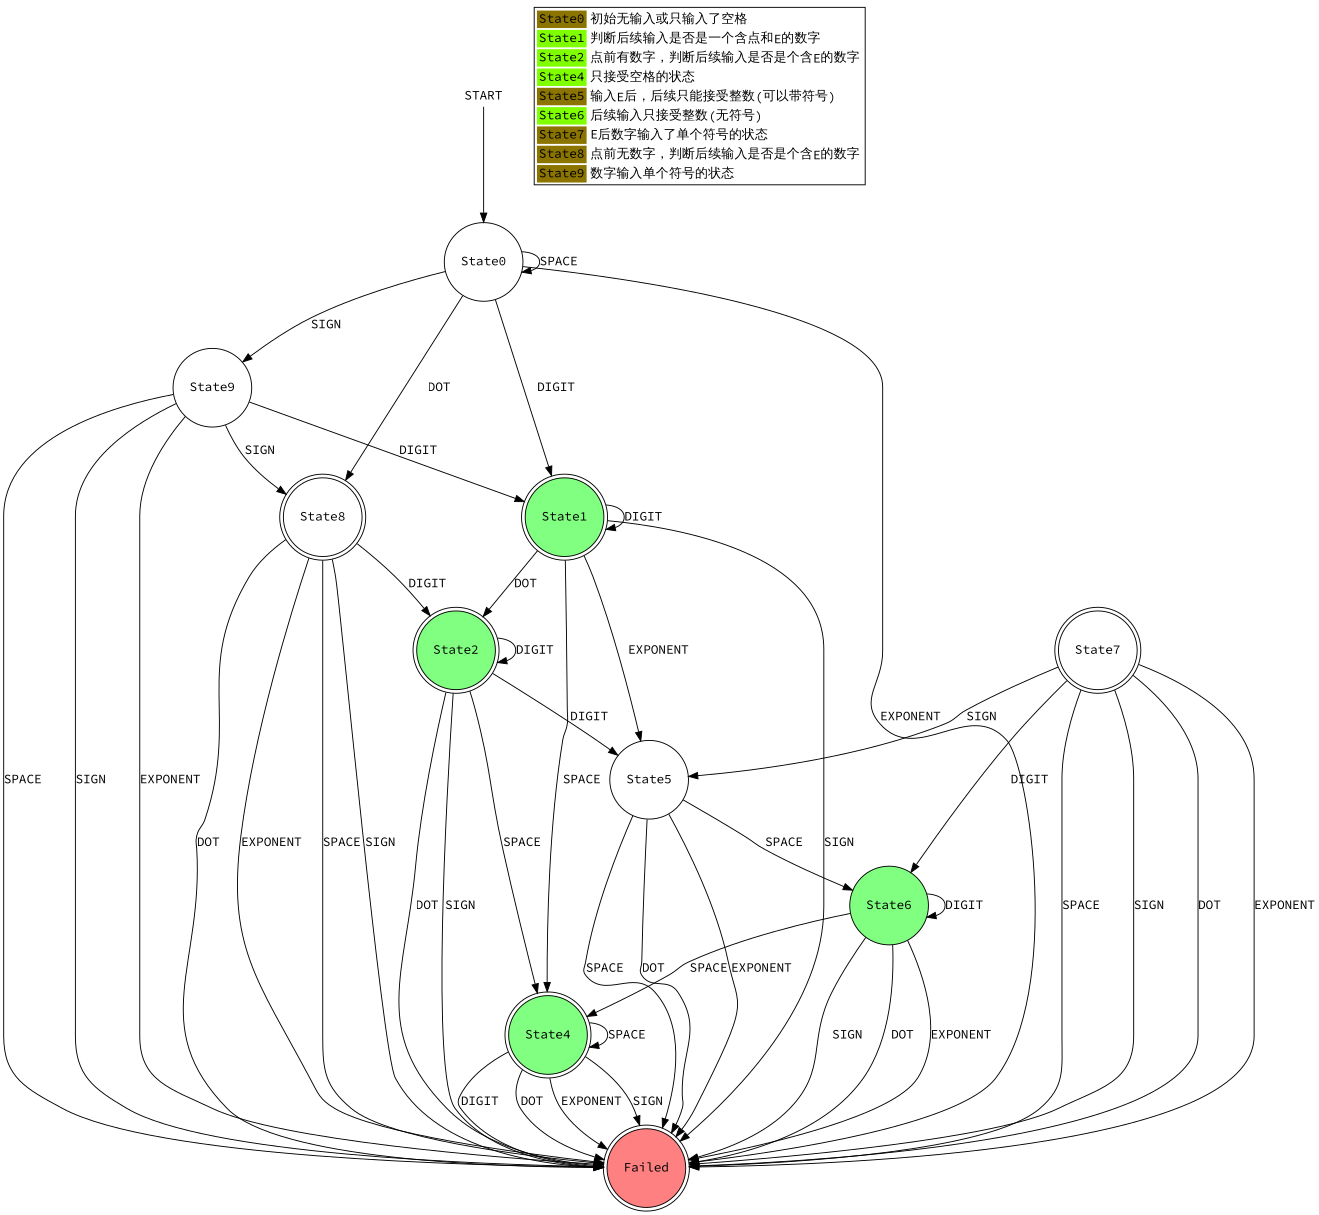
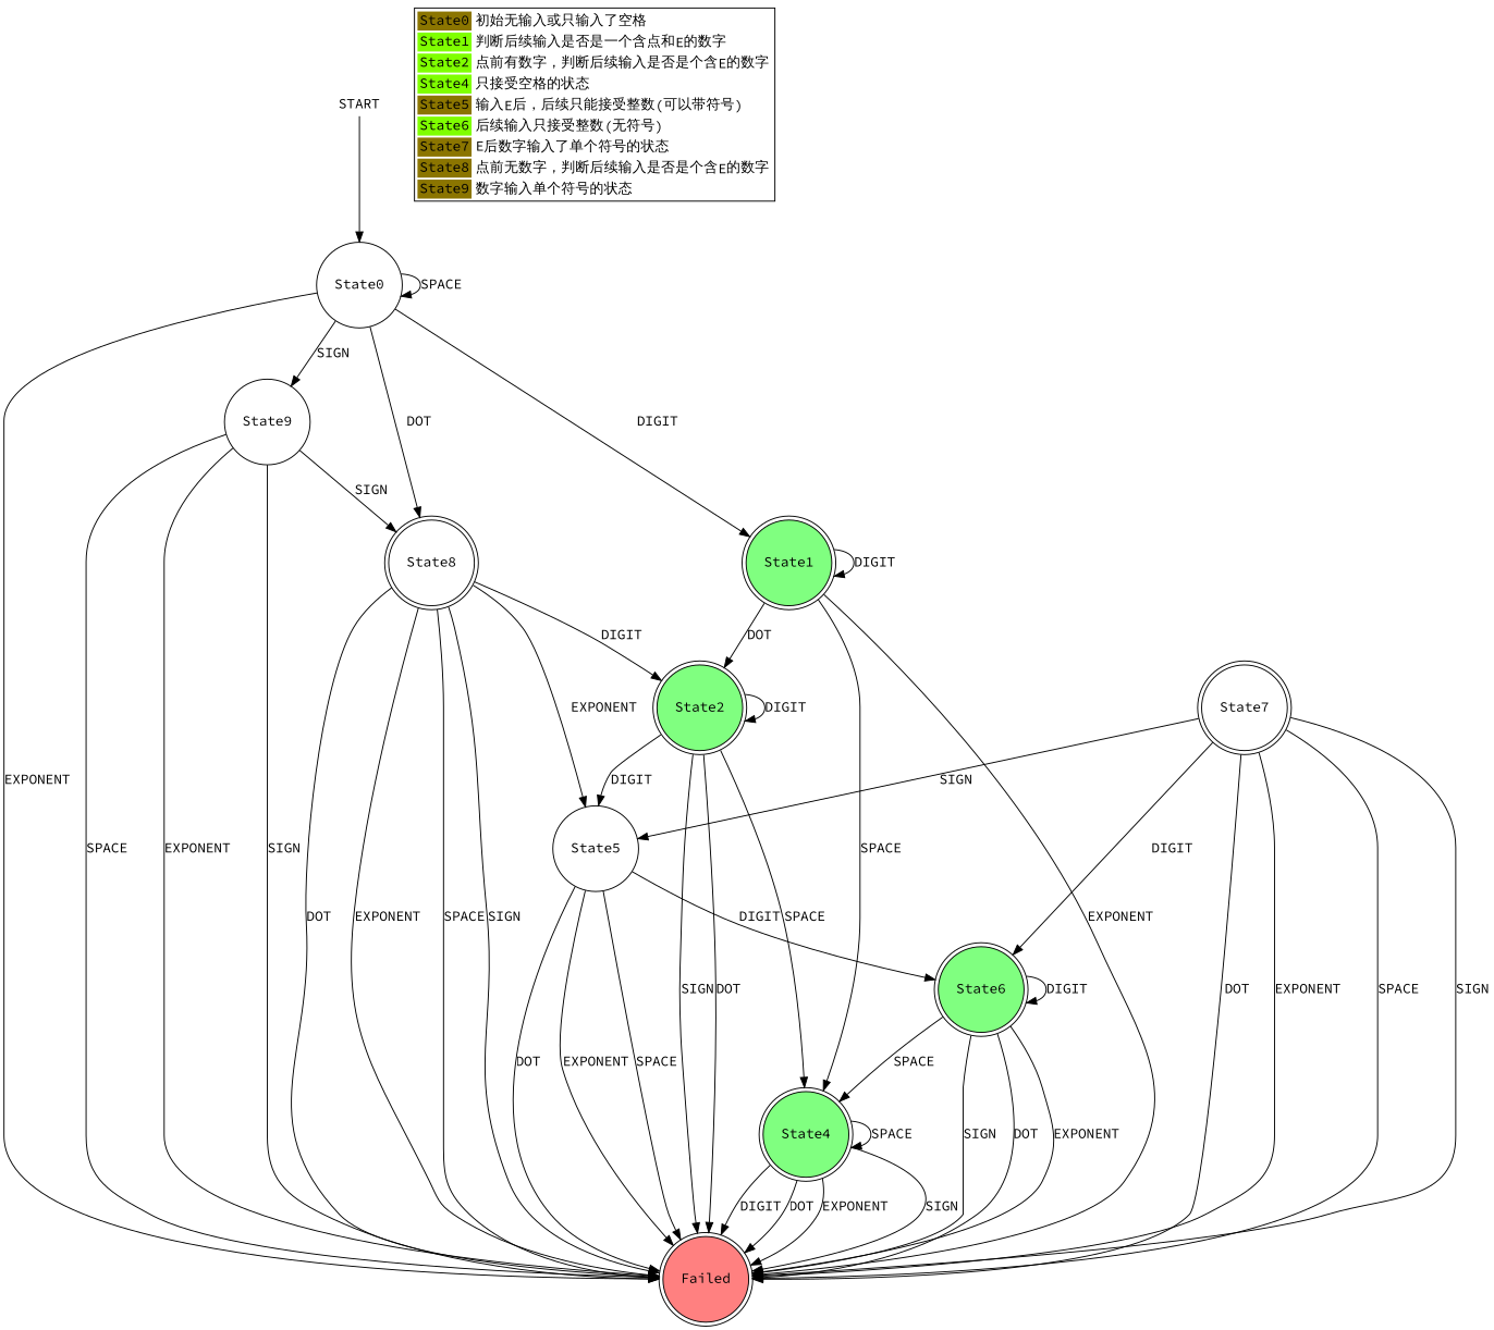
  digraph {
    fontname="Source Code Pro"
    node [fontname="Source Code Pro" shape=doublecircle]
    edge [fontname="Source Code Pro"]
    START [fixedsize=false height=0 shape=none width=0]
    n2 [label=State0 shape=circle]
    n3 [label=State9 shape=circle]
    n4 [fillcolor="#80FF80" label=State1 style=filled]
    n5 [label=State8]
    n6 [fillcolor="#FF8080" label=Failed style=filled]
    n7 [fillcolor="#80FF80" label=State4 style=filled]
    n8 [fillcolor="#80FF80" label=State2 style=filled]
    n9 [label=State5 shape=circle]
-   n10 [fillcolor="#80FF80" label=State6 shape=circle style=filled]
+   n10 [fillcolor="#80FF80" label=State6 style=filled]
    n11 [label=State7]
    n12 [label=<         <TABLE ALIGN="LEFT">             <TR>                 <TD BORDER="0" BGCOLOR="gold4">State0</TD>                 <TD BORDER="0" ALIGN="LEFT">初始无输入或只输入了空格</TD>             </TR>             <TR>                 <TD BORDER="0" BGCOLOR="chartreuse">State1</TD>                 <TD BORDER="0" ALIGN="LEFT">判断后续输入是否是一个含点和E的数字</TD>             </TR>             <TR>                 <TD BORDER="0" BGCOLOR="chartreuse">State2</TD>                 <TD BORDER="0" ALIGN="LEFT">点前有数字，判断后续输入是否是个含E的数字</TD>             </TR>             <TR>                 <TD BORDER="0" BGCOLOR="chartreuse">State4</TD>                 <TD BORDER="0" ALIGN="LEFT">只接受空格的状态</TD>             </TR>             <TR>                 <TD BORDER="0" BGCOLOR="gold4">State5</TD>                 <TD BORDER="0" ALIGN="LEFT">输入E后，后续只能接受整数(可以带符号)</TD>             </TR>             <TR>                 <TD BORDER="0" BGCOLOR="chartreuse">State6</TD>                 <TD BORDER="0" ALIGN="LEFT">后续输入只接受整数(无符号)</TD>             </TR>             <TR>                 <TD BORDER="0" BGCOLOR="gold4">State7</TD>                 <TD BORDER="0" ALIGN="LEFT">E后数字输入了单个符号的状态</TD>             </TR>             <TR>                 <TD BORDER="0" BGCOLOR="gold4">State8</TD>                 <TD BORDER="0" ALIGN="LEFT">点前无数字，判断后续输入是否是个含E的数字</TD>             </TR>             <TR>                 <TD BORDER="0" BGCOLOR="gold4">State9</TD>                 <TD BORDER="0" ALIGN="LEFT">数字输入单个符号的状态</TD>             </TR>         </TABLE>     > shape=none]
    START -> n2
    n2 -> n2 [label=SPACE]
    n2 -> n3 [label=SIGN]
    n2 -> n4 [label=DIGIT]
    n2 -> n5 [label=DOT]
    n2 -> n6 [label=EXPONENT]
-   n3 -> n4 [label=DIGIT]
    n3 -> n5 [label=SIGN]
    n3 -> n6 [label=SPACE]
    n3 -> n6 [label=SIGN]
    n3 -> n6 [label=EXPONENT]
    n4 -> n4 [label=DIGIT]
-   n4 -> n6 [label=SIGN]
+   n4 -> n6 [label=EXPONENT]
    n4 -> n7 [label=SPACE]
    n4 -> n8 [label=DOT]
-   n4 -> n9 [label=EXPONENT]
+   n5 -> n9 [label=EXPONENT]
    n5 -> n6 [label=SPACE]
    n5 -> n6 [label=SIGN]
    n5 -> n6 [label=DOT]
    n5 -> n6 [label=EXPONENT]
    n5 -> n8 [label=DIGIT]
    n7 -> n6 [label=SIGN]
    n7 -> n6 [label=DIGIT]
    n7 -> n6 [label=DOT]
    n7 -> n6 [label=EXPONENT]
    n7 -> n7 [label=SPACE]
    n8 -> n6 [label=SIGN]
    n8 -> n6 [label=DOT]
    n8 -> n7 [label=SPACE]
    n8 -> n8 [label=DIGIT]
    n8 -> n9 [label=DIGIT]
    n9 -> n6 [label=SPACE]
    n9 -> n6 [label=DOT]
    n9 -> n6 [label=EXPONENT]
-   n9 -> n10 [label=SPACE]
+   n9 -> n10 [label=DIGIT]
    n10 -> n6 [label=SIGN]
    n10 -> n6 [label=DOT]
    n10 -> n6 [label=EXPONENT]
    n10 -> n7 [label=SPACE]
    n10 -> n10 [label=DIGIT]
    n11 -> n6 [label=SPACE]
    n11 -> n6 [label=SIGN]
    n11 -> n6 [label=DOT]
    n11 -> n6 [label=EXPONENT]
    n11 -> n9 [label=SIGN]
    n11 -> n10 [label=DIGIT]
  }
